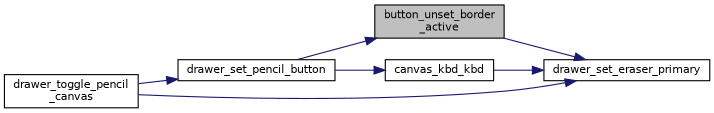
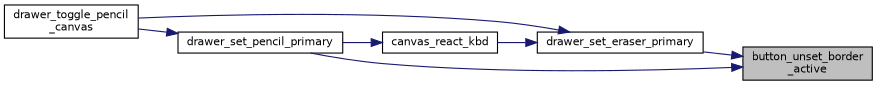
  digraph {
    rankdir=RL
    node [color=black fillcolor=white fontname=Helvetica fontsize=10 shape=record style=filled]
    edge [color=midnightblue dir=back fontname=Helvetica fontsize=10 labelfontname=Helvetica labelfontsize=10 style=solid]
    n1 [fillcolor=grey75 fontcolor=black height=0.2 label="button_unset_border\l_active" width=0.4]
    n2 [height=0.2 label=drawer_set_eraser_primary width=0.4]
-   n3 [height=0.2 label=drawer_set_pencil_button width=0.4]
-   n4 [height=0.2 label=canvas_kbd_kbd width=0.4]
+   n3 [height=0.2 label=drawer_set_pencil_primary width=0.4]
+   n4 [height=0.2 label=canvas_react_kbd width=0.4]
    n5 [height=0.2 label="drawer_toggle_pencil\l_canvas" width=0.4]
-   n2 -> n1
+   n1 -> n2
    n1 -> n3
    n2 -> n4
    n2 -> n5
    n3 -> n5
    n4 -> n3
  }
